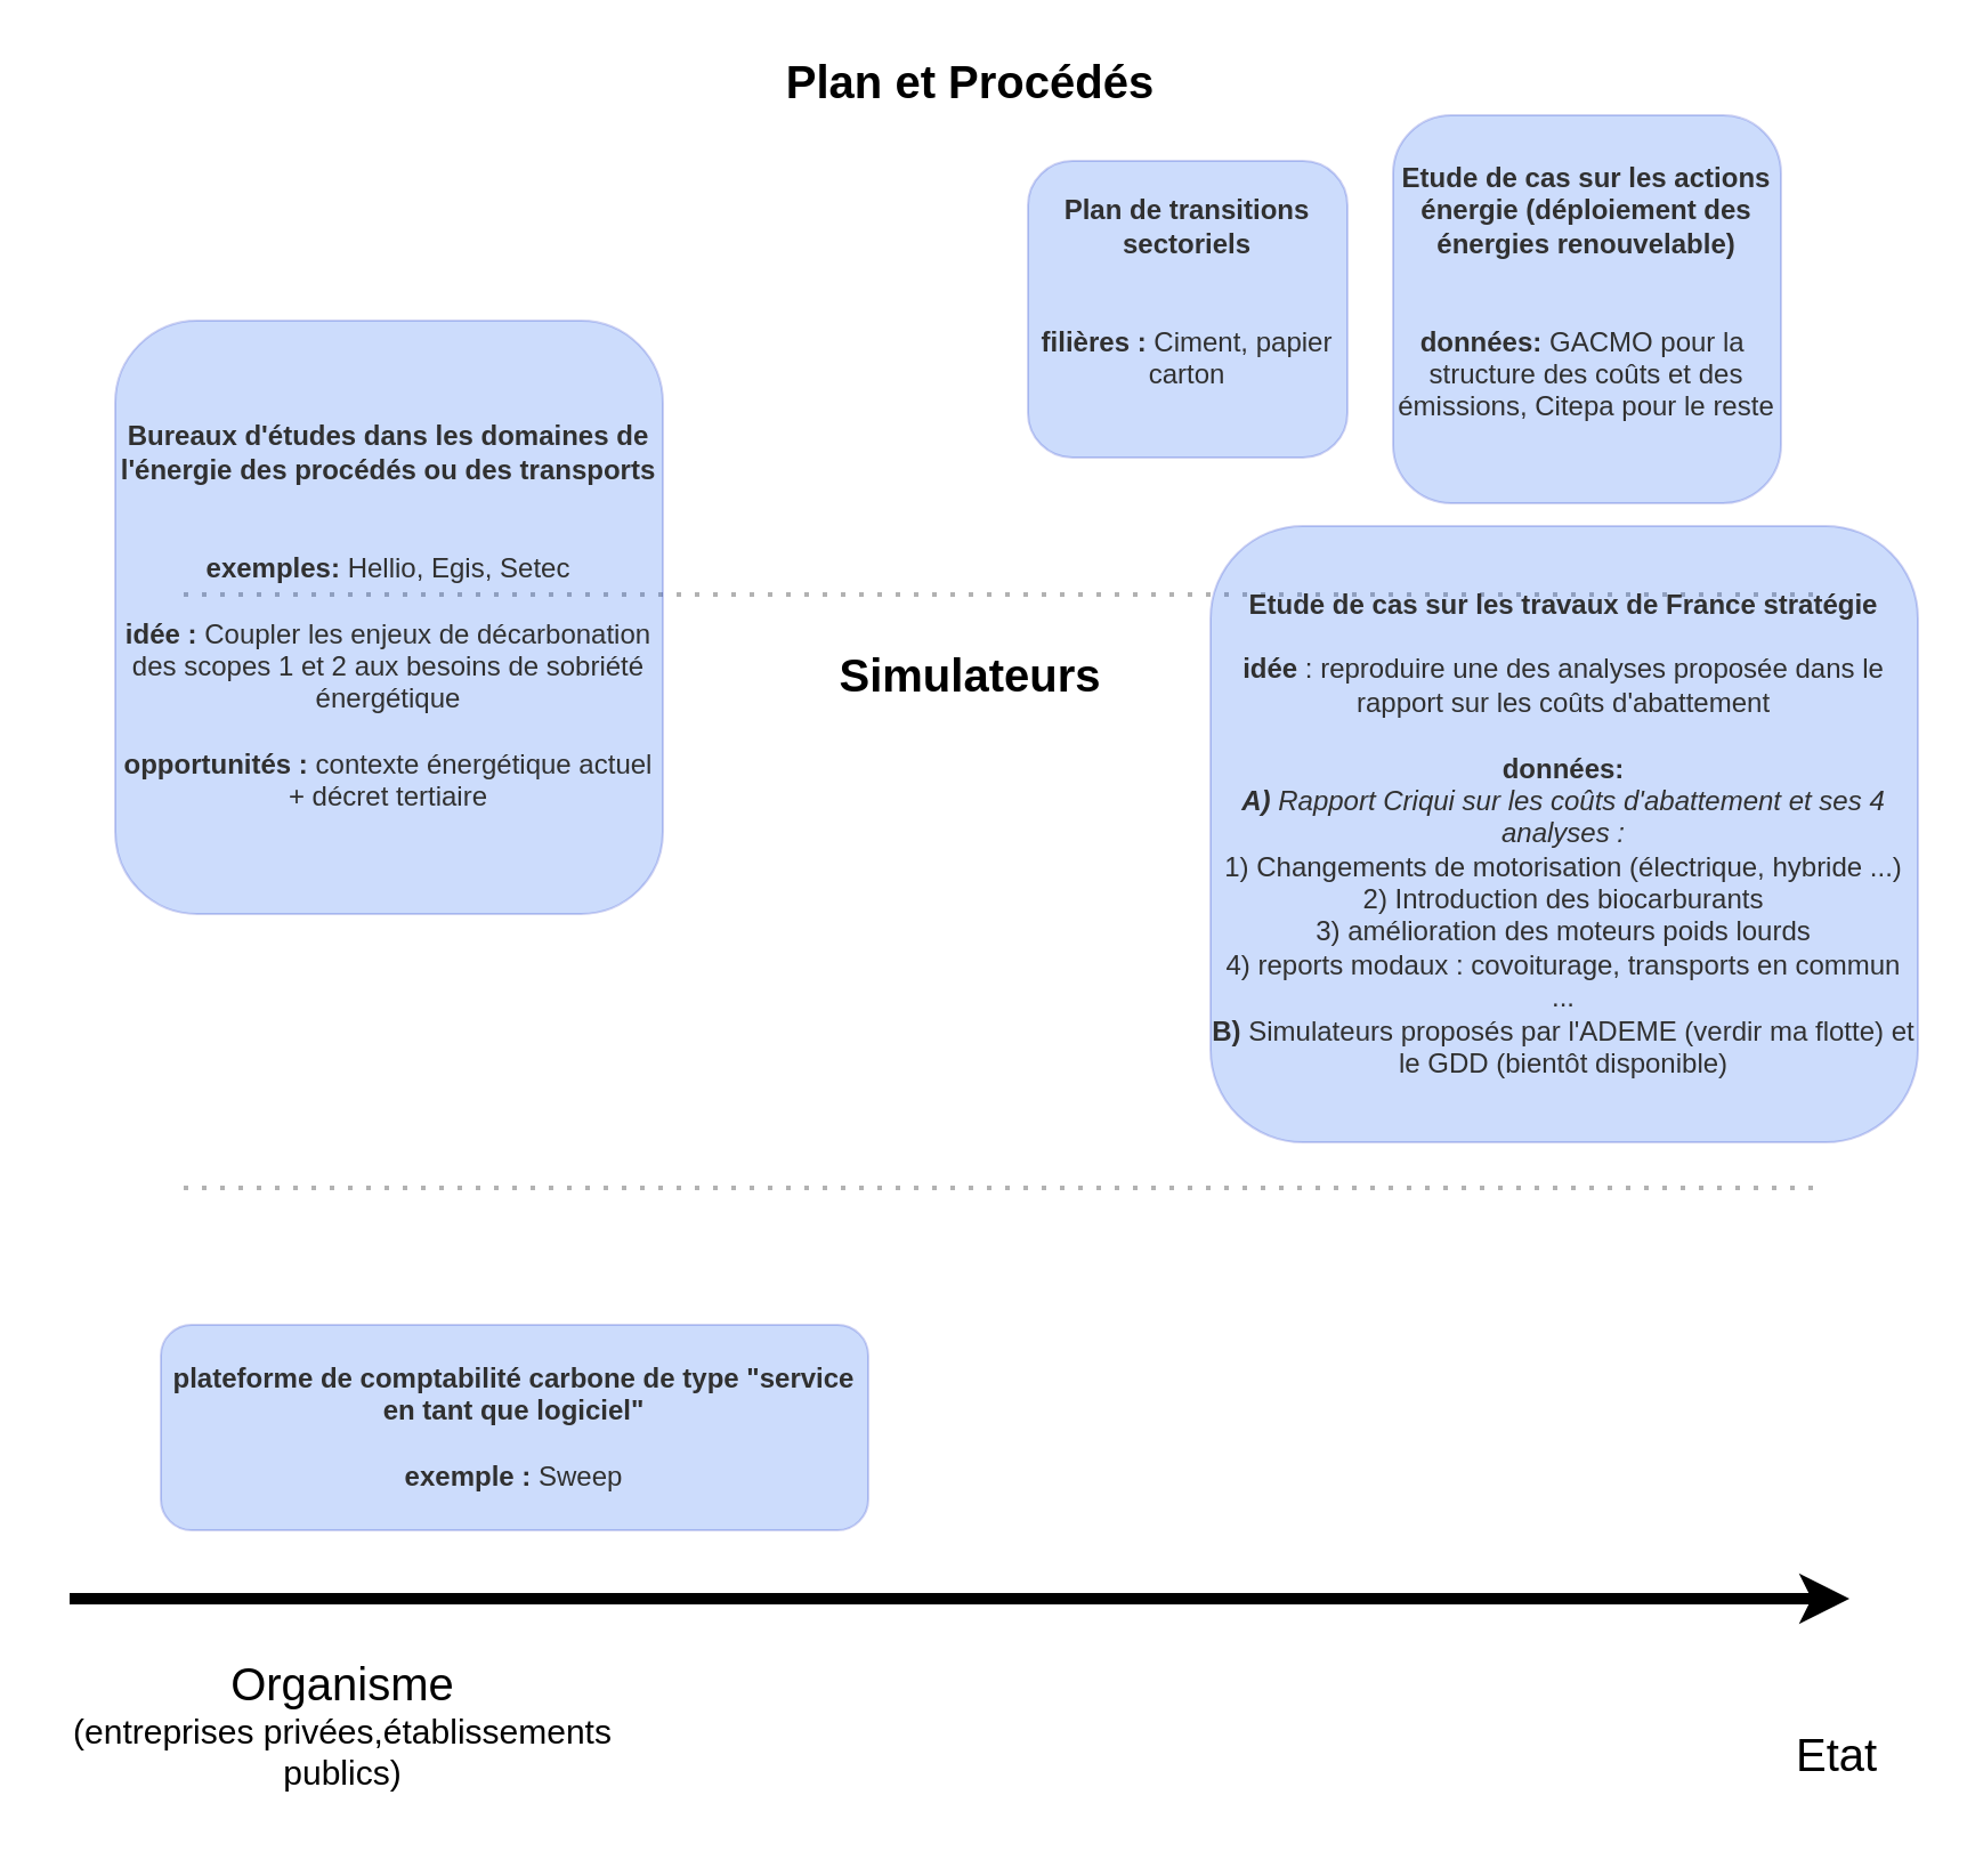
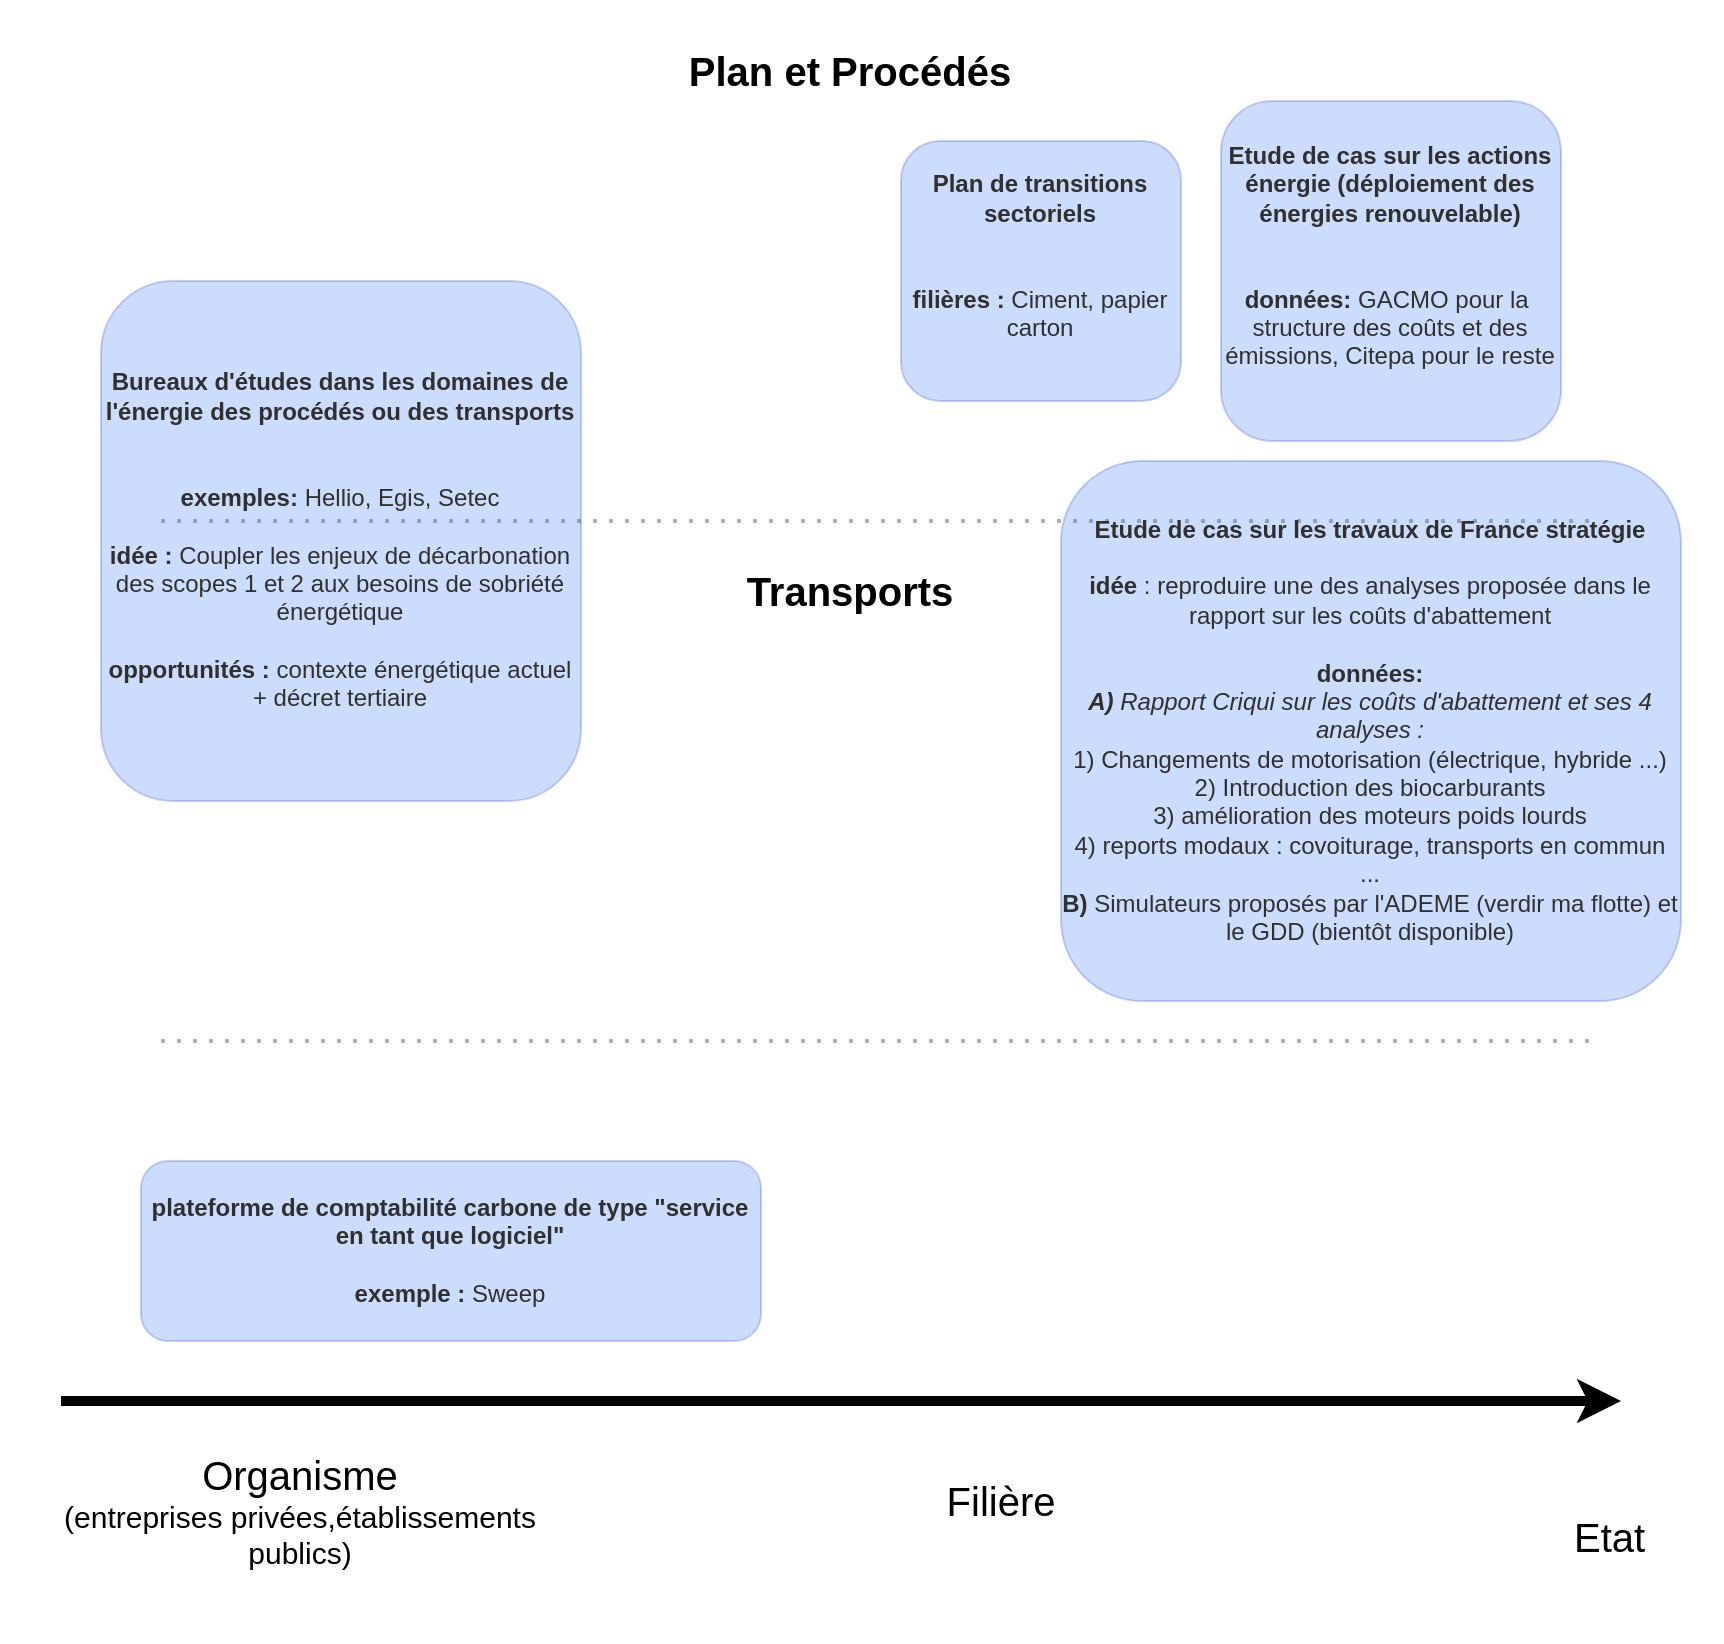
  <mxCell id="0" />
  <mxCell id="1" parent="0" />
  <mxCell id="2" value="" style="endArrow=classic;html=1;rounded=0;strokeWidth=5;" edge="1" parent="1"><mxGeometry width="50" height="50" relative="1" as="geometry"><mxPoint x="30" y="700" as="sourcePoint" /><mxPoint x="810" y="700" as="targetPoint" /></mxGeometry></mxCell>
  <mxCell id="3" value="&lt;div&gt;&lt;font style=&quot;font-size: 20px;&quot;&gt;Organisme&lt;/font&gt; &lt;font style=&quot;font-size: 15px;&quot;&gt;&lt;br&gt;&lt;/font&gt;&lt;/div&gt;&lt;div&gt;&lt;font style=&quot;font-size: 15px;&quot;&gt;(entreprises privées,établissements publics)&lt;/font&gt;&lt;/div&gt;" style="text;html=1;strokeColor=none;fillColor=none;align=center;verticalAlign=middle;whiteSpace=wrap;rounded=0;" vertex="1" parent="1"><mxGeometry x="20" y="740" width="260" height="30" as="geometry" /></mxCell>
  <mxCell id="4" value="Etat" style="text;whiteSpace=wrap;html=1;fontSize=20;" vertex="1" parent="1"><mxGeometry x="785" y="750" width="50" height="50" as="geometry" /></mxCell>
+ <mxCell id="5" value="Filière" style="text;html=1;align=center;verticalAlign=middle;resizable=0;points=[];autosize=1;strokeColor=none;fillColor=none;fontSize=20;" vertex="1" parent="1"><mxGeometry x="460" y="730" width="80" height="40" as="geometry" /></mxCell>
  <mxCell id="6" value="" style="endArrow=none;dashed=1;html=1;dashPattern=1 3;strokeWidth=2;rounded=0;fontSize=20;textOpacity=30;opacity=30;" edge="1" parent="1"><mxGeometry width="50" height="50" relative="1" as="geometry"><mxPoint x="80" y="260" as="sourcePoint" /><mxPoint x="800" y="260" as="targetPoint" /></mxGeometry></mxCell>
  <mxCell id="7" value="" style="endArrow=none;dashed=1;html=1;dashPattern=1 3;strokeWidth=2;rounded=0;fontSize=20;opacity=30;" edge="1" parent="1"><mxGeometry width="50" height="50" relative="1" as="geometry"><mxPoint x="80" y="520" as="sourcePoint" /><mxPoint x="800" y="520" as="targetPoint" /></mxGeometry></mxCell>
  <mxCell id="8" value="&lt;b&gt;Plan et Procédés&lt;/b&gt;" style="text;html=1;strokeColor=none;fillColor=none;align=center;verticalAlign=middle;whiteSpace=wrap;rounded=0;fontSize=20;" vertex="1" parent="1"><mxGeometry x="175" y="20" width="500" height="30" as="geometry" /></mxCell>
- <mxCell id="9" value="&lt;b&gt;Simulateurs&lt;/b&gt;" style="text;html=1;strokeColor=none;fillColor=none;align=center;verticalAlign=middle;whiteSpace=wrap;rounded=0;fontSize=20;" vertex="1" parent="1"><mxGeometry x="175" y="280" width="500" height="30" as="geometry" /></mxCell>
+ <mxCell id="9" value="&lt;b&gt;Transports&lt;/b&gt;" style="text;html=1;strokeColor=none;fillColor=none;align=center;verticalAlign=middle;whiteSpace=wrap;rounded=0;fontSize=20;" vertex="1" parent="1"><mxGeometry x="175" y="280" width="500" height="30" as="geometry" /></mxCell>
  <mxCell id="10" value="&lt;p style=&quot;line-height: 0.4; font-size: 12px;&quot;&gt;&lt;/p&gt;&lt;div style=&quot;font-size: 12px;&quot;&gt;&lt;font style=&quot;font-size: 12px;&quot;&gt;&lt;b style=&quot;font-size: 12px;&quot;&gt;Bureaux d'études dans les domaines de l'énergie des procédés ou des transports&lt;/b&gt;&lt;br&gt;&lt;/font&gt;&lt;/div&gt;&lt;div style=&quot;font-size: 12px;&quot;&gt;&lt;font style=&quot;font-size: 12px;&quot;&gt;&lt;br&gt;&lt;/font&gt;&lt;/div&gt;&lt;div style=&quot;font-size: 12px;&quot;&gt;&lt;font style=&quot;font-size: 12px;&quot;&gt;&lt;br style=&quot;font-size: 12px;&quot;&gt;&lt;/font&gt;&lt;/div&gt;&lt;div style=&quot;font-size: 12px;&quot;&gt;&lt;font style=&quot;font-size: 12px;&quot;&gt;&lt;b style=&quot;font-size: 12px;&quot;&gt;exemples:&lt;/b&gt; Hellio, Egis, Setec&lt;/font&gt;&lt;/div&gt;&lt;div style=&quot;font-size: 12px;&quot;&gt;&lt;font style=&quot;font-size: 12px;&quot;&gt;&lt;br style=&quot;font-size: 12px;&quot;&gt;&lt;/font&gt;&lt;/div&gt;&lt;div style=&quot;font-size: 12px;&quot;&gt;&lt;font style=&quot;font-size: 12px;&quot;&gt;&lt;b style=&quot;font-size: 12px;&quot;&gt;idée :&lt;/b&gt; Coupler les enjeux de décarbonation des scopes 1 et 2 aux besoins de sobriété énergétique&lt;/font&gt;&lt;/div&gt;&lt;div style=&quot;font-size: 12px;&quot;&gt;&lt;font style=&quot;font-size: 12px;&quot;&gt;&lt;br&gt;&lt;/font&gt;&lt;/div&gt;&lt;div style=&quot;font-size: 12px;&quot;&gt;&lt;font style=&quot;font-size: 12px;&quot;&gt;&lt;b&gt;opportunités : &lt;/b&gt;contexte énergétique actuel + décret tertiaire&lt;br&gt;&lt;/font&gt;&lt;/div&gt;&lt;p style=&quot;font-size: 12px;&quot;&gt;&lt;/p&gt;" style="rounded=1;whiteSpace=wrap;html=1;fontSize=12;labelBackgroundColor=none;opacity=20;fillColor=#0050ef;strokeColor=#001DBC;fontColor=#303030;" vertex="1" parent="1"><mxGeometry x="50" y="140" width="240" height="260" as="geometry" /></mxCell>
  <mxCell id="11" value="&lt;p style=&quot;line-height: 0.4; font-size: 12px;&quot;&gt;&lt;/p&gt;&lt;div style=&quot;font-size: 12px;&quot;&gt;&lt;font style=&quot;font-size: 12px;&quot;&gt;&lt;b style=&quot;font-size: 12px;&quot;&gt;Plan de transitions sectoriels&lt;/b&gt;&lt;br&gt;&lt;/font&gt;&lt;/div&gt;&lt;div style=&quot;font-size: 12px;&quot;&gt;&lt;font style=&quot;font-size: 12px;&quot;&gt;&lt;br&gt;&lt;/font&gt;&lt;/div&gt;&lt;div style=&quot;font-size: 12px;&quot;&gt;&lt;font style=&quot;font-size: 12px;&quot;&gt;&lt;br style=&quot;font-size: 12px;&quot;&gt;&lt;/font&gt;&lt;/div&gt;&lt;div style=&quot;font-size: 12px;&quot;&gt;&lt;font style=&quot;font-size: 12px;&quot;&gt;&lt;b style=&quot;font-size: 12px;&quot;&gt;filières :&lt;/b&gt; Ciment, papier carton&lt;br&gt;&lt;/font&gt;&lt;/div&gt;&lt;br&gt;&lt;p style=&quot;font-size: 12px;&quot;&gt;&lt;/p&gt;" style="rounded=1;whiteSpace=wrap;html=1;fontSize=12;labelBackgroundColor=none;opacity=20;fillColor=#0050ef;strokeColor=#001DBC;fontColor=#303030;" vertex="1" parent="1"><mxGeometry x="450" y="70" width="140" height="130" as="geometry" /></mxCell>
  <mxCell id="12" value="&lt;p style=&quot;line-height: 0.4; font-size: 12px;&quot;&gt;&lt;/p&gt;&lt;div style=&quot;font-size: 12px;&quot;&gt;&lt;font style=&quot;font-size: 12px;&quot;&gt;&lt;b style=&quot;font-size: 12px;&quot;&gt;Etude de cas sur les actions énergie (déploiement des énergies renouvelable) &lt;/b&gt;&lt;br&gt;&lt;/font&gt;&lt;/div&gt;&lt;div style=&quot;font-size: 12px;&quot;&gt;&lt;font style=&quot;font-size: 12px;&quot;&gt;&lt;br&gt;&lt;/font&gt;&lt;/div&gt;&lt;div style=&quot;font-size: 12px;&quot;&gt;&lt;font style=&quot;font-size: 12px;&quot;&gt;&lt;br style=&quot;font-size: 12px;&quot;&gt;&lt;/font&gt;&lt;/div&gt;&lt;div style=&quot;font-size: 12px;&quot;&gt;&lt;font style=&quot;font-size: 12px;&quot;&gt;&lt;b style=&quot;font-size: 12px;&quot;&gt;données:&lt;/b&gt; GACMO pour la&amp;nbsp; structure des coûts et des émissions, Citepa pour le reste&lt;br&gt;&lt;/font&gt;&lt;/div&gt;&lt;br&gt;&lt;p style=&quot;font-size: 12px;&quot;&gt;&lt;/p&gt;" style="rounded=1;whiteSpace=wrap;html=1;fontSize=12;labelBackgroundColor=none;opacity=20;fillColor=#0050ef;strokeColor=#001DBC;fontColor=#303030;" vertex="1" parent="1"><mxGeometry x="610" y="50" width="170" height="170" as="geometry" /></mxCell>
  <mxCell id="13" value="&lt;p style=&quot;line-height: 0.4; font-size: 12px;&quot;&gt;&lt;/p&gt;&lt;div style=&quot;font-size: 12px;&quot;&gt;&lt;font style=&quot;font-size: 12px;&quot;&gt;&lt;b style=&quot;font-size: 12px;&quot;&gt;Etude de cas sur les travaux de France stratégie &lt;/b&gt;&lt;br&gt;&lt;/font&gt;&lt;/div&gt;&lt;div style=&quot;font-size: 12px;&quot;&gt;&lt;font style=&quot;font-size: 12px;&quot;&gt;&lt;br&gt;&lt;/font&gt;&lt;/div&gt;&lt;div style=&quot;font-size: 12px;&quot;&gt;&lt;font style=&quot;font-size: 12px;&quot;&gt;&lt;b&gt;idée&lt;/b&gt; : reproduire une des analyses proposée dans le rapport sur les coûts d'abattement&lt;br&gt;&lt;/font&gt;&lt;/div&gt;&lt;div style=&quot;font-size: 12px;&quot;&gt;&lt;font style=&quot;font-size: 12px;&quot;&gt;&lt;br&gt;&lt;/font&gt;&lt;/div&gt;&lt;div style=&quot;font-size: 12px;&quot;&gt;&lt;font style=&quot;font-size: 12px;&quot;&gt;&lt;b style=&quot;font-size: 12px;&quot;&gt;données:&lt;/b&gt;&lt;/font&gt;&lt;/div&gt;&lt;div style=&quot;font-size: 12px;&quot;&gt;&lt;font style=&quot;font-size: 12px;&quot;&gt;&lt;i&gt;&lt;b&gt;A) &lt;/b&gt;Rapport Criqui sur les coûts d'abattement et ses 4 analyses : &lt;/i&gt;&lt;br&gt;&lt;/font&gt;&lt;/div&gt;&lt;div style=&quot;font-size: 12px;&quot;&gt;&lt;font style=&quot;font-size: 12px;&quot;&gt;1) Changements de motorisation (électrique, hybride ...)&lt;/font&gt;&lt;/div&gt;&lt;div style=&quot;font-size: 12px;&quot;&gt;&lt;font style=&quot;font-size: 12px;&quot;&gt;2) Introduction des biocarburants&lt;/font&gt;&lt;/div&gt;&lt;div style=&quot;font-size: 12px;&quot;&gt;&lt;font style=&quot;font-size: 12px;&quot;&gt;3) amélioration des moteurs poids lourds&lt;/font&gt;&lt;/div&gt;&lt;div style=&quot;font-size: 12px;&quot;&gt;&lt;font style=&quot;font-size: 12px;&quot;&gt;4) reports modaux : covoiturage, transports en commun ...&lt;br&gt;&lt;/font&gt;&lt;/div&gt;&lt;div style=&quot;font-size: 12px;&quot;&gt;&lt;font style=&quot;font-size: 12px;&quot;&gt;&lt;b&gt;B)&lt;/b&gt; Simulateurs proposés par l'ADEME (verdir ma flotte) et le GDD (bientôt disponible)&lt;/font&gt;&lt;/div&gt;&lt;p style=&quot;font-size: 12px;&quot;&gt;&lt;/p&gt;" style="rounded=1;whiteSpace=wrap;html=1;fontSize=12;labelBackgroundColor=none;opacity=20;fillColor=#0050ef;strokeColor=#001DBC;fontColor=#303030;" vertex="1" parent="1"><mxGeometry x="530" y="230" width="310" height="270" as="geometry" /></mxCell>
  <mxCell id="14" value="&lt;b&gt;plateforme de comptabilité carbone de type &quot;service en tant que logiciel&quot;&lt;/b&gt;&lt;div&gt;&lt;br&gt;&lt;/div&gt;&lt;div&gt;&lt;b&gt;exemple :&lt;/b&gt; Sweep&lt;br&gt;&lt;/div&gt;" style="rounded=1;whiteSpace=wrap;html=1;fontSize=12;labelBackgroundColor=none;opacity=20;fillColor=#0050ef;strokeColor=#001DBC;fontColor=#303030;" vertex="1" parent="1"><mxGeometry x="70" y="580" width="310" height="90" as="geometry" /></mxCell>
